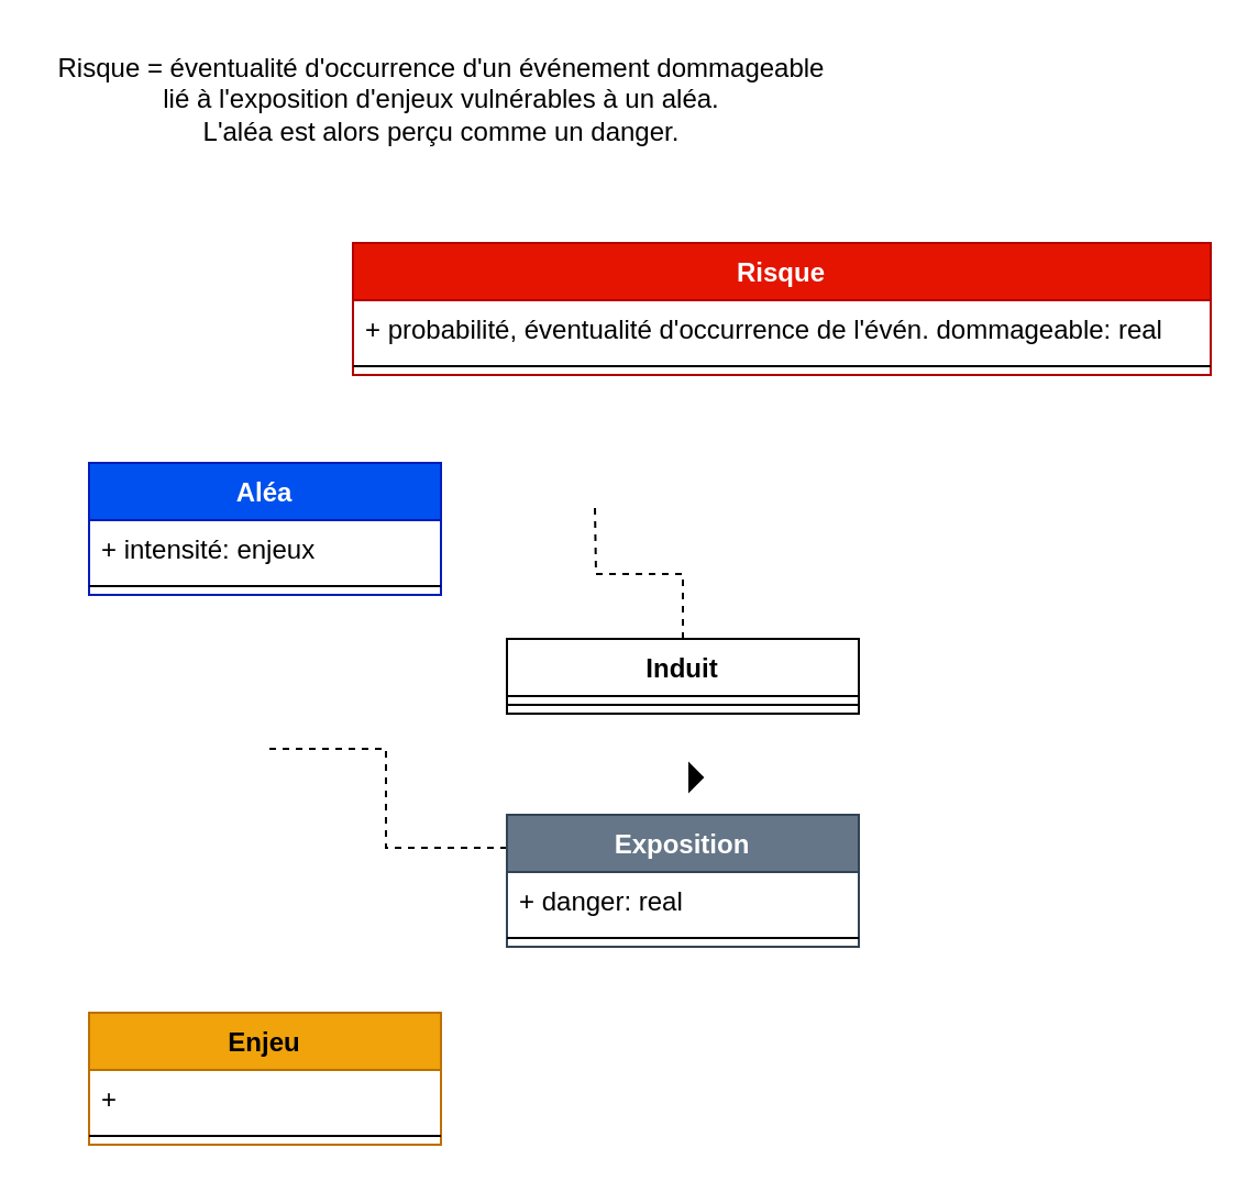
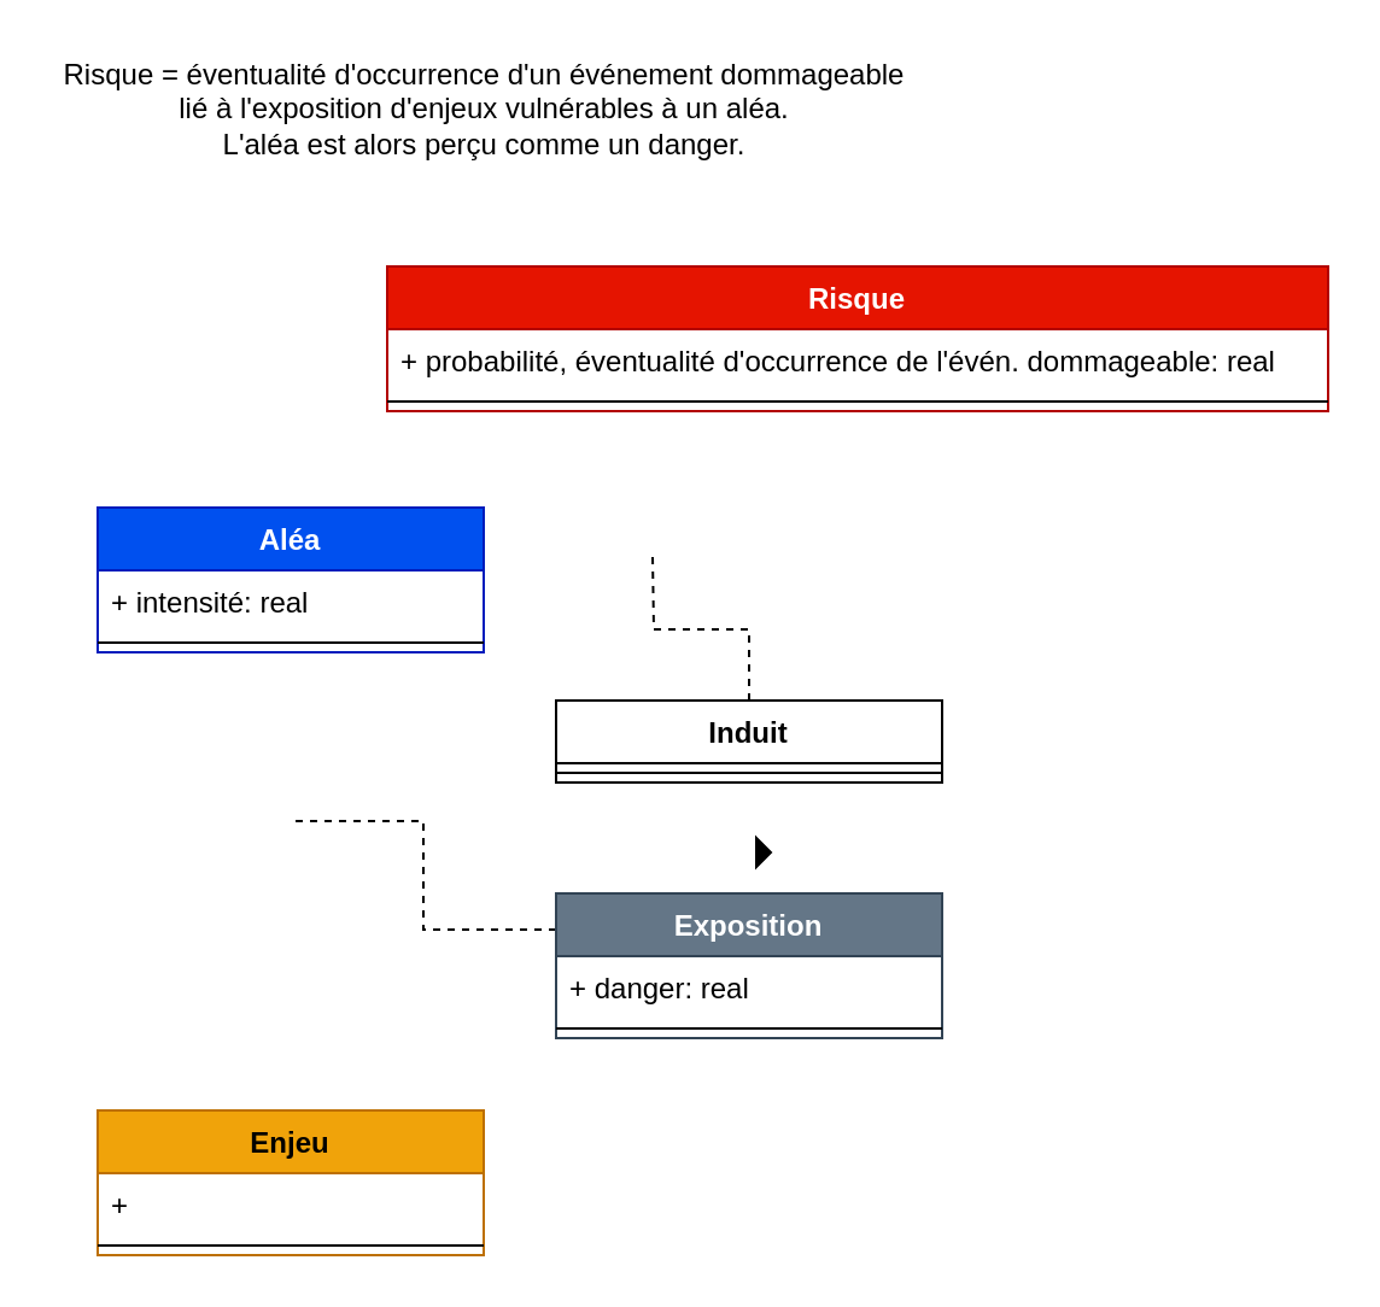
  <mxCell id="0" />
  <mxCell id="1" parent="0" />
  <mxCell id="2" style="edgeStyle=elbowEdgeStyle;rounded=0;orthogonalLoop=1;jettySize=auto;html=1;exitX=0;exitY=0.25;exitDx=0;exitDy=0;dashed=1;endArrow=none;endFill=0;" edge="1" parent="1" source="3"><mxGeometry relative="1" as="geometry"><mxPoint x="120" y="340" as="targetPoint" /></mxGeometry></mxCell>
  <mxCell id="3" value="Exposition" style="swimlane;fontStyle=1;align=center;verticalAlign=top;childLayout=stackLayout;horizontal=1;startSize=26;horizontalStack=0;resizeParent=1;resizeParentMax=0;resizeLast=0;collapsible=1;marginBottom=0;fillColor=#647687;fontColor=#ffffff;strokeColor=#314354;" parent="1" vertex="1"><mxGeometry x="230" y="370" width="160" height="60" as="geometry"><mxRectangle x="600" y="310" width="90" height="26" as="alternateBounds" /></mxGeometry></mxCell>
  <mxCell id="4" value="+ danger: real" style="text;strokeColor=none;fillColor=none;align=left;verticalAlign=top;spacingLeft=4;spacingRight=4;overflow=hidden;rotatable=0;points=[[0,0.5],[1,0.5]];portConstraint=eastwest;" parent="3" vertex="1"><mxGeometry y="26" width="160" height="26" as="geometry" /></mxCell>
  <mxCell id="5" value="" style="line;strokeWidth=1;fillColor=none;align=left;verticalAlign=middle;spacingTop=-1;spacingLeft=3;spacingRight=3;rotatable=0;labelPosition=right;points=[];portConstraint=eastwest;" parent="3" vertex="1"><mxGeometry y="52" width="160" height="8" as="geometry" /></mxCell>
  <mxCell id="6" value="Aléa" style="swimlane;fontStyle=1;align=center;verticalAlign=top;childLayout=stackLayout;horizontal=1;startSize=26;horizontalStack=0;resizeParent=1;resizeParentMax=0;resizeLast=0;collapsible=1;marginBottom=0;fillColor=#0050ef;fontColor=#ffffff;strokeColor=#001DBC;" parent="1" vertex="1"><mxGeometry x="40" y="210" width="160" height="60" as="geometry" /></mxCell>
- <mxCell id="7" value="+ intensité: enjeux" style="text;strokeColor=none;fillColor=none;align=left;verticalAlign=top;spacingLeft=4;spacingRight=4;overflow=hidden;rotatable=0;points=[[0,0.5],[1,0.5]];portConstraint=eastwest;" parent="6" vertex="1"><mxGeometry y="26" width="160" height="26" as="geometry" /></mxCell>
+ <mxCell id="7" value="+ intensité: real" style="text;strokeColor=none;fillColor=none;align=left;verticalAlign=top;spacingLeft=4;spacingRight=4;overflow=hidden;rotatable=0;points=[[0,0.5],[1,0.5]];portConstraint=eastwest;" parent="6" vertex="1"><mxGeometry y="26" width="160" height="26" as="geometry" /></mxCell>
  <mxCell id="8" value="" style="line;strokeWidth=1;fillColor=none;align=left;verticalAlign=middle;spacingTop=-1;spacingLeft=3;spacingRight=3;rotatable=0;labelPosition=right;points=[];portConstraint=eastwest;" parent="6" vertex="1"><mxGeometry y="52" width="160" height="8" as="geometry" /></mxCell>
  <mxCell id="9" style="edgeStyle=orthogonalEdgeStyle;rounded=0;orthogonalLoop=1;jettySize=auto;html=1;exitX=0.5;exitY=0;exitDx=0;exitDy=0;endArrow=none;endFill=0;dashed=1;" parent="1" source="10" edge="1"><mxGeometry relative="1" as="geometry"><mxPoint x="270" y="230" as="targetPoint" /><mxPoint x="360" y="300" as="sourcePoint" /></mxGeometry></mxCell>
  <mxCell id="10" value="Induit" style="swimlane;fontStyle=1;align=center;verticalAlign=top;childLayout=stackLayout;horizontal=1;startSize=26;horizontalStack=0;resizeParent=1;resizeParentMax=0;resizeLast=0;collapsible=1;marginBottom=0;" parent="1" vertex="1"><mxGeometry x="230" y="290" width="160" height="34" as="geometry"><mxRectangle x="600" y="310" width="90" height="26" as="alternateBounds" /></mxGeometry></mxCell>
  <mxCell id="11" value="" style="line;strokeWidth=1;fillColor=none;align=left;verticalAlign=middle;spacingTop=-1;spacingLeft=3;spacingRight=3;rotatable=0;labelPosition=right;points=[];portConstraint=eastwest;" parent="10" vertex="1"><mxGeometry y="26" width="160" height="8" as="geometry" /></mxCell>
  <mxCell id="12" value="" style="triangle;aspect=fixed;fillColor=#000000;" parent="1" vertex="1"><mxGeometry x="313" y="347" width="6" height="12" as="geometry" /></mxCell>
  <mxCell id="13" value="Risque&amp;nbsp;= éventualité d'occurrence d'un événement dommageable&lt;br&gt;lié à l'exposition d'enjeux vulnérables à un aléa.&lt;br&gt;L'aléa est alors perçu comme un danger." style="text;resizable=1;autosize=1;align=center;verticalAlign=middle;points=[];fillColor=none;strokeColor=none;rounded=0;html=1;labelPosition=center;verticalLabelPosition=middle;horizontal=1;labelBackgroundColor=none;labelBorderColor=none;resizeWidth=0;" parent="1" vertex="1"><mxGeometry x="20" y="20" width="360" height="50" as="geometry" /></mxCell>
  <mxCell id="14" value="Risque" style="swimlane;fontStyle=1;align=center;verticalAlign=top;childLayout=stackLayout;horizontal=1;startSize=26;horizontalStack=0;resizeParent=1;resizeParentMax=0;resizeLast=0;collapsible=1;marginBottom=0;fillColor=#e51400;fontColor=#ffffff;strokeColor=#B20000;" parent="1" vertex="1"><mxGeometry x="160" y="110" width="390" height="60" as="geometry" /></mxCell>
  <mxCell id="15" value="+ probabilité, éventualité d'occurrence de l'évén. dommageable: real" style="text;strokeColor=none;fillColor=none;align=left;verticalAlign=top;spacingLeft=4;spacingRight=4;overflow=hidden;rotatable=0;points=[[0,0.5],[1,0.5]];portConstraint=eastwest;" parent="14" vertex="1"><mxGeometry y="26" width="390" height="26" as="geometry" /></mxCell>
  <mxCell id="16" value="" style="line;strokeWidth=1;fillColor=none;align=left;verticalAlign=middle;spacingTop=-1;spacingLeft=3;spacingRight=3;rotatable=0;labelPosition=right;points=[];portConstraint=eastwest;" parent="14" vertex="1"><mxGeometry y="52" width="390" height="8" as="geometry" /></mxCell>
  <mxCell id="17" value="Enjeu" style="swimlane;fontStyle=1;align=center;verticalAlign=top;childLayout=stackLayout;horizontal=1;startSize=26;horizontalStack=0;resizeParent=1;resizeParentMax=0;resizeLast=0;collapsible=1;marginBottom=0;fillColor=#f0a30a;fontColor=#000000;strokeColor=#BD7000;" parent="1" vertex="1"><mxGeometry x="40" y="460" width="160" height="60" as="geometry" /></mxCell>
  <mxCell id="18" value="+ " style="text;strokeColor=none;fillColor=none;align=left;verticalAlign=top;spacingLeft=4;spacingRight=4;overflow=hidden;rotatable=0;points=[[0,0.5],[1,0.5]];portConstraint=eastwest;" parent="17" vertex="1"><mxGeometry y="26" width="160" height="26" as="geometry" /></mxCell>
  <mxCell id="19" value="" style="line;strokeWidth=1;fillColor=none;align=left;verticalAlign=middle;spacingTop=-1;spacingLeft=3;spacingRight=3;rotatable=0;labelPosition=right;points=[];portConstraint=eastwest;" parent="17" vertex="1"><mxGeometry y="52" width="160" height="8" as="geometry" /></mxCell>
